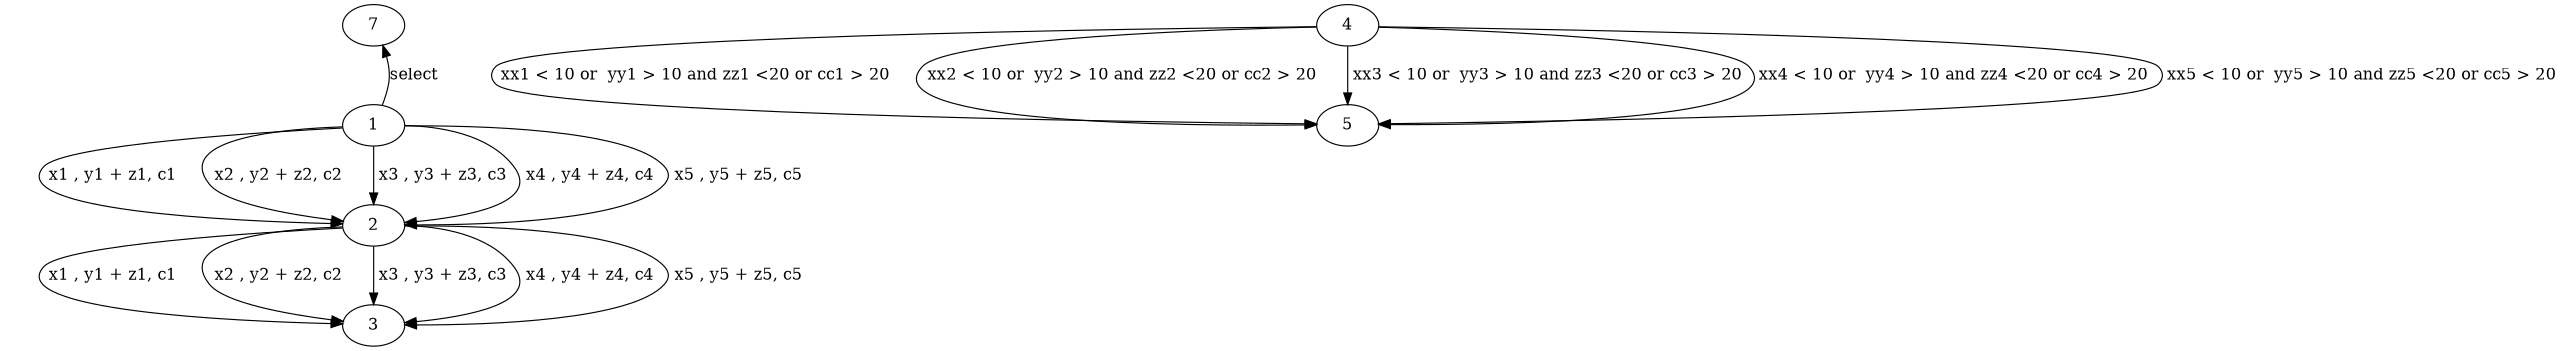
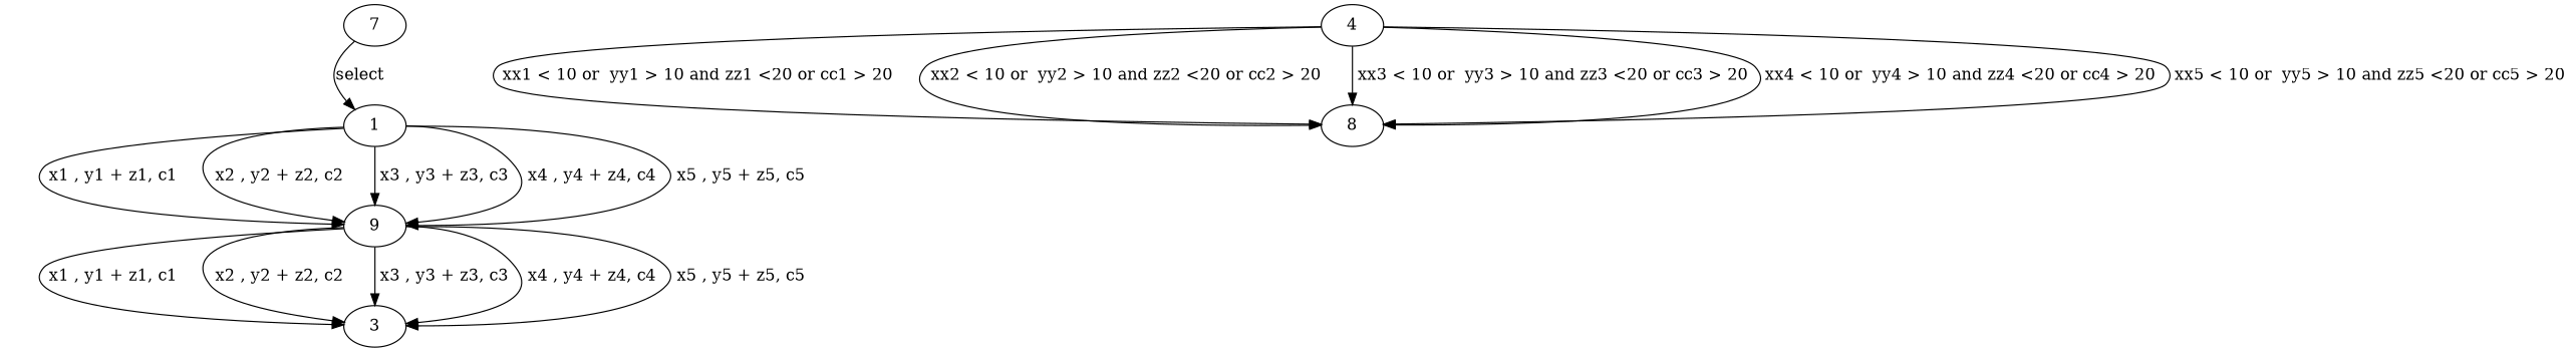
  digraph {
    n1 [label=7]
    1
-   2
+   2 [label=9]
    3
    4
-   5
-   1 -> n1 [label="select "]
+   5 [label=8]
+   n1 -> 1 [label="select "]
    1 -> 2 [label=" x1 , y1 + z1, c1 "]
    1 -> 2 [label=" x2 , y2 + z2, c2 "]
    1 -> 2 [label=" x3 , y3 + z3, c3 "]
    1 -> 2 [label=" x4 , y4 + z4, c4 "]
    1 -> 2 [label=" x5 , y5 + z5, c5 "]
    2 -> 3 [label=" x1 , y1 + z1, c1 "]
    2 -> 3 [label=" x2 , y2 + z2, c2 "]
    2 -> 3 [label=" x3 , y3 + z3, c3 "]
    2 -> 3 [label=" x4 , y4 + z4, c4 "]
    2 -> 3 [label=" x5 , y5 + z5, c5 "]
    4 -> 5 [label=" xx1 < 10 or  yy1 > 10 and zz1 <20 or cc1 > 20 "]
    4 -> 5 [label=" xx2 < 10 or  yy2 > 10 and zz2 <20 or cc2 > 20 "]
    4 -> 5 [label=" xx3 < 10 or  yy3 > 10 and zz3 <20 or cc3 > 20 "]
    4 -> 5 [label=" xx4 < 10 or  yy4 > 10 and zz4 <20 or cc4 > 20 "]
    4 -> 5 [label=" xx5 < 10 or  yy5 > 10 and zz5 <20 or cc5 > 20 "]
  }
